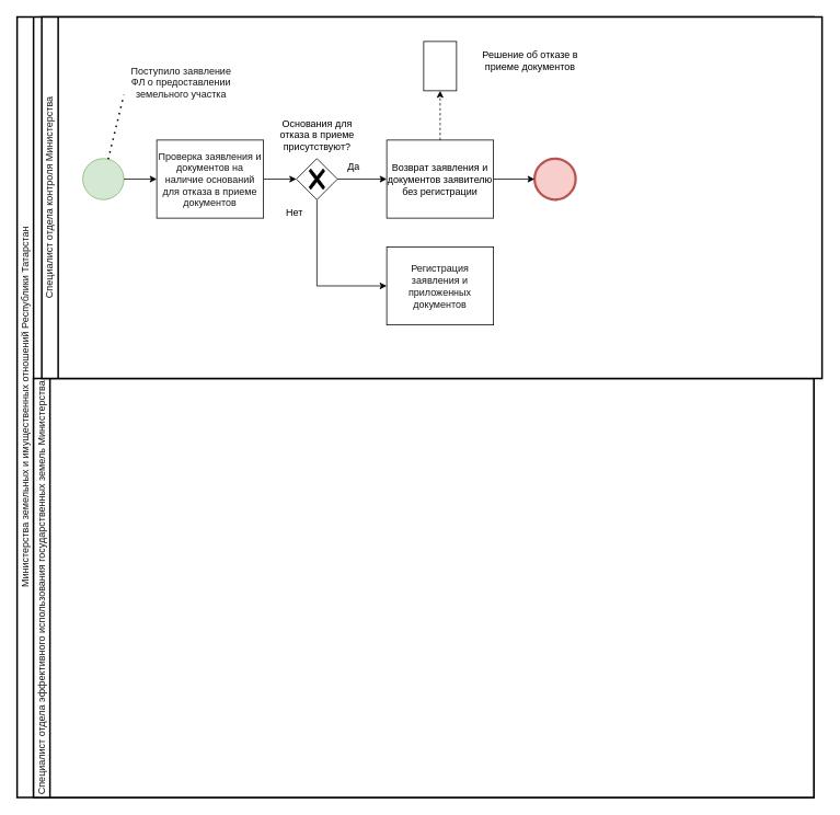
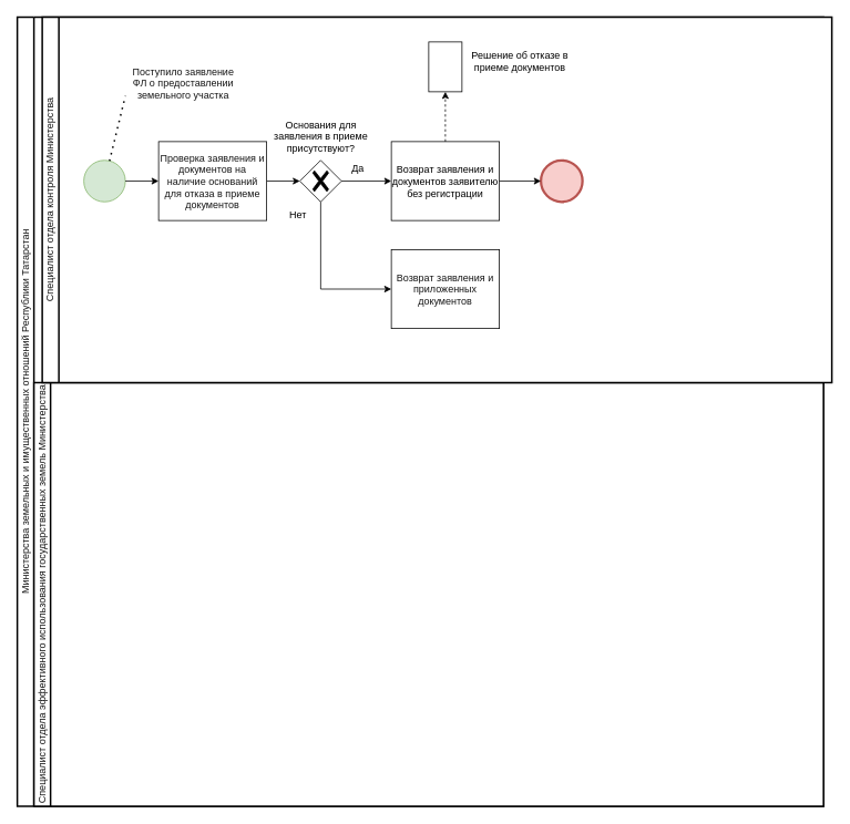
  <mxCell id="0" />
  <mxCell id="1" parent="0" />
  <mxCell id="2" value="&lt;span style=&quot;color: rgb(22, 22, 22); font-family: Arial, sans-serif; background-color: rgb(255, 255, 255);&quot;&gt;&lt;font&gt;Министерства земельных и имущественных отношений Республики Татарстан&lt;/font&gt;&lt;/span&gt;" style="swimlane;html=1;startSize=20;fontStyle=0;collapsible=0;horizontal=0;swimlaneLine=1;swimlaneFillColor=#ffffff;strokeWidth=2;whiteSpace=wrap;" vertex="1" parent="1"><mxGeometry x="20" y="20" width="970" height="950" as="geometry" /></mxCell>
  <mxCell id="3" value="&lt;span style=&quot;color: rgb(22, 22, 22); font-family: Arial, sans-serif; background-color: rgb(255, 255, 255);&quot;&gt;&lt;font&gt;Специалист отдела эффективного использования государственных земель Министерства&lt;/font&gt;&lt;/span&gt;" style="swimlane;html=1;startSize=20;fontStyle=0;collapsible=0;horizontal=0;swimlaneLine=1;swimlaneFillColor=#ffffff;strokeWidth=2;whiteSpace=wrap;" vertex="1" parent="2"><mxGeometry x="20" y="440" width="950" height="510" as="geometry" /></mxCell>
  <mxCell id="4" value="&lt;span style=&quot;color: rgb(22, 22, 22); font-family: Arial, sans-serif; background-color: rgb(255, 255, 255);&quot;&gt;&lt;font&gt;Специалист отдела контроля Министерства&lt;/font&gt;&lt;/span&gt;" style="swimlane;html=1;startSize=20;fontStyle=0;collapsible=0;horizontal=0;swimlaneLine=1;swimlaneFillColor=#ffffff;strokeWidth=2;whiteSpace=wrap;" vertex="1" parent="2"><mxGeometry x="30" width="950" height="440" as="geometry" /></mxCell>
  <mxCell id="5" value="" style="points=[[0.145,0.145,0],[0.5,0,0],[0.855,0.145,0],[1,0.5,0],[0.855,0.855,0],[0.5,1,0],[0.145,0.855,0],[0,0.5,0]];shape=mxgraph.bpmn.event;html=1;verticalLabelPosition=bottom;labelBackgroundColor=#ffffff;verticalAlign=top;align=center;perimeter=ellipsePerimeter;outlineConnect=0;aspect=fixed;outline=standard;symbol=general;fillColor=#d5e8d4;strokeColor=#82b366;" vertex="1" parent="4"><mxGeometry x="50" y="172.5" width="50" height="50" as="geometry" /></mxCell>
  <mxCell id="6" value="&lt;span style=&quot;color: rgb(22, 22, 22); font-family: Arial, sans-serif; text-align: left; background-color: rgb(255, 255, 255);&quot;&gt;&lt;font&gt;Поступило заявление ФЛ о предоставлении земельного участка&lt;/font&gt;&lt;/span&gt;" style="text;html=1;align=center;verticalAlign=middle;whiteSpace=wrap;rounded=0;" vertex="1" parent="4"><mxGeometry x="100" y="50" width="140" height="60" as="geometry" /></mxCell>
  <mxCell id="7" value="" style="endArrow=none;dashed=1;html=1;dashPattern=1 3;strokeWidth=2;rounded=0;entryX=0;entryY=0.75;entryDx=0;entryDy=0;" edge="1" parent="4" source="5" target="6"><mxGeometry width="50" height="50" relative="1" as="geometry"><mxPoint x="30" y="100" as="sourcePoint" /><mxPoint x="80" y="50" as="targetPoint" /></mxGeometry></mxCell>
  <mxCell id="8" style="edgeStyle=orthogonalEdgeStyle;rounded=0;orthogonalLoop=1;jettySize=auto;html=1;" edge="1" parent="4" source="9" target="12"><mxGeometry relative="1" as="geometry" /></mxCell>
  <mxCell id="9" value="&lt;span style=&quot;color: rgb(22, 22, 22); font-family: Arial, sans-serif; background-color: rgb(255, 255, 255);&quot;&gt;&lt;font&gt;Проверка заявления и документов на наличие оснований для отказа в приеме документов&lt;/font&gt;&lt;/span&gt;" style="points=[[0.25,0,0],[0.5,0,0],[0.75,0,0],[1,0.25,0],[1,0.5,0],[1,0.75,0],[0.75,1,0],[0.5,1,0],[0.25,1,0],[0,0.75,0],[0,0.5,0],[0,0.25,0]];shape=mxgraph.bpmn.task2;whiteSpace=wrap;rectStyle=rounded;size=10;html=1;container=1;expand=0;collapsible=0;taskMarker=abstract;" vertex="1" parent="4"><mxGeometry x="140" y="150" width="130" height="95" as="geometry" /></mxCell>
  <mxCell id="10" style="edgeStyle=orthogonalEdgeStyle;rounded=0;orthogonalLoop=1;jettySize=auto;html=1;entryX=0;entryY=0.5;entryDx=0;entryDy=0;entryPerimeter=0;" edge="1" parent="4" source="5" target="9"><mxGeometry relative="1" as="geometry" /></mxCell>
- <mxCell id="11" value="&lt;span style=&quot;color: rgb(22, 22, 22); font-family: Arial, sans-serif; background-color: rgb(255, 255, 255);&quot;&gt;&lt;font&gt;Регистрация заявления и приложенных документов&lt;/font&gt;&lt;/span&gt;" style="points=[[0.25,0,0],[0.5,0,0],[0.75,0,0],[1,0.25,0],[1,0.5,0],[1,0.75,0],[0.75,1,0],[0.5,1,0],[0.25,1,0],[0,0.75,0],[0,0.5,0],[0,0.25,0]];shape=mxgraph.bpmn.task2;whiteSpace=wrap;rectStyle=rounded;size=10;html=1;container=1;expand=0;collapsible=0;taskMarker=abstract;" vertex="1" parent="4"><mxGeometry x="420" y="280" width="130" height="95" as="geometry" /></mxCell>
+ <mxCell id="11" value="&lt;span style=&quot;color: rgb(22, 22, 22); font-family: Arial, sans-serif; background-color: rgb(255, 255, 255);&quot;&gt;&lt;font&gt;Возврат заявления и приложенных документов&lt;/font&gt;&lt;/span&gt;" style="points=[[0.25,0,0],[0.5,0,0],[0.75,0,0],[1,0.25,0],[1,0.5,0],[1,0.75,0],[0.75,1,0],[0.5,1,0],[0.25,1,0],[0,0.75,0],[0,0.5,0],[0,0.25,0]];shape=mxgraph.bpmn.task2;whiteSpace=wrap;rectStyle=rounded;size=10;html=1;container=1;expand=0;collapsible=0;taskMarker=abstract;" vertex="1" parent="4"><mxGeometry x="420" y="280" width="130" height="95" as="geometry" /></mxCell>
  <mxCell id="12" value="" style="points=[[0.25,0.25,0],[0.5,0,0],[0.75,0.25,0],[1,0.5,0],[0.75,0.75,0],[0.5,1,0],[0.25,0.75,0],[0,0.5,0]];shape=mxgraph.bpmn.gateway2;html=1;verticalLabelPosition=bottom;labelBackgroundColor=#ffffff;verticalAlign=top;align=center;perimeter=rhombusPerimeter;outlineConnect=0;outline=none;symbol=none;gwType=exclusive;" vertex="1" parent="4"><mxGeometry x="310" y="172.5" width="50" height="50" as="geometry" /></mxCell>
- <mxCell id="13" value="Основания для отказа в приеме присутствуют?" style="text;html=1;align=center;verticalAlign=middle;whiteSpace=wrap;rounded=0;" vertex="1" parent="4"><mxGeometry x="277.5" y="120" width="115" height="47.5" as="geometry" /></mxCell>
+ <mxCell id="13" value="Основания для заявления в приеме присутствуют?" style="text;html=1;align=center;verticalAlign=middle;whiteSpace=wrap;rounded=0;" vertex="1" parent="4"><mxGeometry x="277.5" y="120" width="115" height="47.5" as="geometry" /></mxCell>
  <mxCell id="14" value="Нет" style="text;html=1;align=center;verticalAlign=middle;whiteSpace=wrap;rounded=0;rotation=0;" vertex="1" parent="4"><mxGeometry x="277.5" y="222.5" width="60" height="30" as="geometry" /></mxCell>
  <mxCell id="15" value="Да" style="text;html=1;align=center;verticalAlign=middle;whiteSpace=wrap;rounded=0;" vertex="1" parent="4"><mxGeometry x="350" y="167.5" width="60" height="30" as="geometry" /></mxCell>
  <mxCell id="16" value="&lt;span style=&quot;line-height: 107%;&quot;&gt;&lt;font&gt;Возврат заявления и документов заявителю без регистрации&lt;/font&gt;&lt;/span&gt;" style="points=[[0.25,0,0],[0.5,0,0],[0.75,0,0],[1,0.25,0],[1,0.5,0],[1,0.75,0],[0.75,1,0],[0.5,1,0],[0.25,1,0],[0,0.75,0],[0,0.5,0],[0,0.25,0]];shape=mxgraph.bpmn.task2;whiteSpace=wrap;rectStyle=rounded;size=10;html=1;container=1;expand=0;collapsible=0;taskMarker=abstract;" vertex="1" parent="4"><mxGeometry x="420" y="150" width="130" height="95" as="geometry" /></mxCell>
  <mxCell id="17" style="edgeStyle=orthogonalEdgeStyle;rounded=0;orthogonalLoop=1;jettySize=auto;html=1;entryX=0;entryY=0.5;entryDx=0;entryDy=0;entryPerimeter=0;" edge="1" parent="4" source="12" target="16"><mxGeometry relative="1" as="geometry" /></mxCell>
  <mxCell id="18" style="edgeStyle=orthogonalEdgeStyle;rounded=0;orthogonalLoop=1;jettySize=auto;html=1;entryX=0;entryY=0.5;entryDx=0;entryDy=0;entryPerimeter=0;" edge="1" parent="4" source="12" target="11"><mxGeometry relative="1" as="geometry"><Array as="points"><mxPoint x="335" y="328" /></Array></mxGeometry></mxCell>
  <mxCell id="19" value="" style="points=[[0.145,0.145,0],[0.5,0,0],[0.855,0.145,0],[1,0.5,0],[0.855,0.855,0],[0.5,1,0],[0.145,0.855,0],[0,0.5,0]];shape=mxgraph.bpmn.event;html=1;verticalLabelPosition=bottom;labelBackgroundColor=#ffffff;verticalAlign=top;align=center;perimeter=ellipsePerimeter;outlineConnect=0;aspect=fixed;outline=end;symbol=terminate2;fillColor=#f8cecc;strokeColor=#b85450;" vertex="1" parent="4"><mxGeometry x="600" y="172.5" width="50" height="50" as="geometry" /></mxCell>
  <mxCell id="20" style="edgeStyle=orthogonalEdgeStyle;rounded=0;orthogonalLoop=1;jettySize=auto;html=1;entryX=0;entryY=0.5;entryDx=0;entryDy=0;entryPerimeter=0;" edge="1" parent="4" source="16" target="19"><mxGeometry relative="1" as="geometry" /></mxCell>
  <mxCell id="21" value="" style="shape=mxgraph.bpmn.data2;labelPosition=center;verticalLabelPosition=bottom;align=center;verticalAlign=top;size=15;html=1;" vertex="1" parent="4"><mxGeometry x="465" y="30" width="40" height="60" as="geometry" /></mxCell>
  <mxCell id="22" style="edgeStyle=orthogonalEdgeStyle;rounded=0;orthogonalLoop=1;jettySize=auto;html=1;entryX=0.5;entryY=1;entryDx=0;entryDy=0;entryPerimeter=0;dashed=1;" edge="1" parent="4" source="16" target="21"><mxGeometry relative="1" as="geometry" /></mxCell>
- <mxCell id="23" value="&lt;span style=&quot;line-height: 107%; font-family: Calibri, sans-serif;&quot;&gt;&lt;font&gt;Решение об отказе в приеме документов&lt;/font&gt;&lt;/span&gt;" style="text;html=1;align=center;verticalAlign=middle;whiteSpace=wrap;rounded=0;" vertex="1" parent="4"><mxGeometry x="525" y="30" width="140" height="45" as="geometry" /></mxCell>
+ <mxCell id="23" value="&lt;span style=&quot;line-height: 107%; font-family: Calibri, sans-serif;&quot;&gt;&lt;font&gt;Решение об отказе в приеме документов&lt;/font&gt;&lt;/span&gt;" style="text;html=1;align=center;verticalAlign=middle;whiteSpace=wrap;rounded=0;" vertex="1" parent="4"><mxGeometry x="505" y="30" width="140" height="45" as="geometry" /></mxCell>
